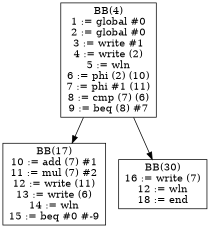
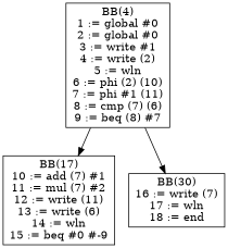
  digraph {
    node [shape=box]
    n1 [label="BB(4)\n1 := global #0\n2 := global #0\n3 := write #1\n4 := write (2)\n5 := wln\n6 := phi (2) (10)\n7 := phi #1 (11)\n8 := cmp (7) (6)\n9 := beq (8) #7\n"]
    n2 [label="BB(17)\n10 := add (7) #1\n11 := mul (7) #2\n12 := write (11)\n13 := write (6)\n14 := wln\n15 := beq #0 #-9\n"]
-   n3 [label="BB(30)\n16 := write (7)\n12 := wln\n18 := end\n"]
+   n3 [label="BB(30)\n16 := write (7)\n17 := wln\n18 := end\n"]
    n1 -> n2
    n1 -> n3
  }
